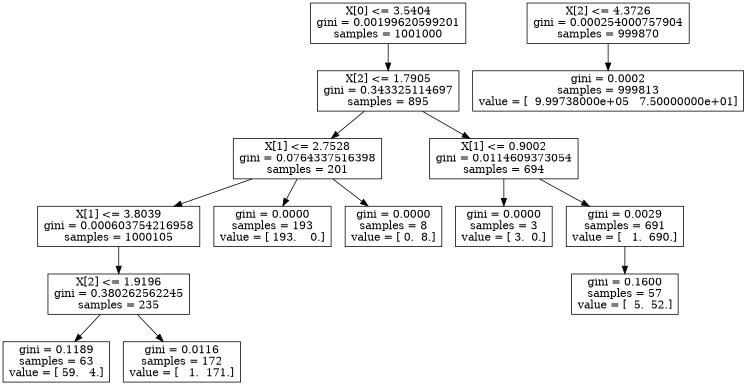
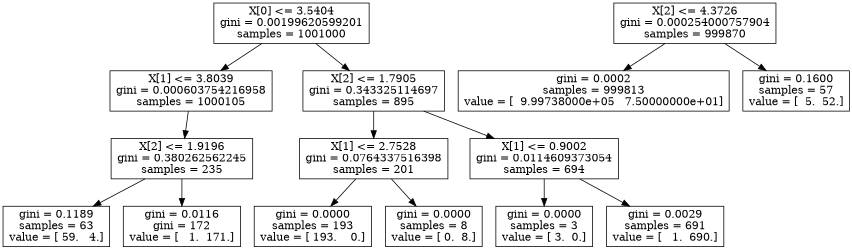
  digraph {
    node [shape=box]
    n1 [label="X[0] <= 3.5404\ngini = 0.00199620599201\nsamples = 1001000"]
    n2 [label="X[1] <= 3.8039\ngini = 0.000603754216958\nsamples = 1000105"]
    n3 [label="X[2] <= 1.7905\ngini = 0.343325114697\nsamples = 895"]
    n4 [label="X[2] <= 1.9196\ngini = 0.380262562245\nsamples = 235"]
    n5 [label="X[1] <= 2.7528\ngini = 0.0764337516398\nsamples = 201"]
    n6 [label="X[1] <= 0.9002\ngini = 0.0114609373054\nsamples = 694"]
    n7 [label="X[2] <= 4.3726\ngini = 0.000254000757904\nsamples = 999870"]
    n8 [label="gini = 0.0002\nsamples = 999813\nvalue = [  9.99738000e+05   7.50000000e+01]"]
    n9 [label="gini = 0.1600\nsamples = 57\nvalue = [  5.  52.]"]
    n10 [label="gini = 0.1189\nsamples = 63\nvalue = [ 59.   4.]"]
-   n11 [label="gini = 0.0116\nsamples = 172\nvalue = [   1.  171.]"]
+   n11 [label="gini = 0.0116\ngini = 172\nvalue = [   1.  171.]"]
    n12 [label="gini = 0.0000\nsamples = 193\nvalue = [ 193.    0.]"]
    n13 [label="gini = 0.0000\nsamples = 8\nvalue = [ 0.  8.]"]
    n14 [label="gini = 0.0000\nsamples = 3\nvalue = [ 3.  0.]"]
    n15 [label="gini = 0.0029\nsamples = 691\nvalue = [   1.  690.]"]
-   n5 -> n2
+   n1 -> n2
    n1 -> n3
    n2 -> n4
    n3 -> n5
    n3 -> n6
    n4 -> n10
    n4 -> n11
    n5 -> n12
    n5 -> n13
    n6 -> n14
    n6 -> n15
    n7 -> n8
-   n15 -> n9
+   n7 -> n9
  }
